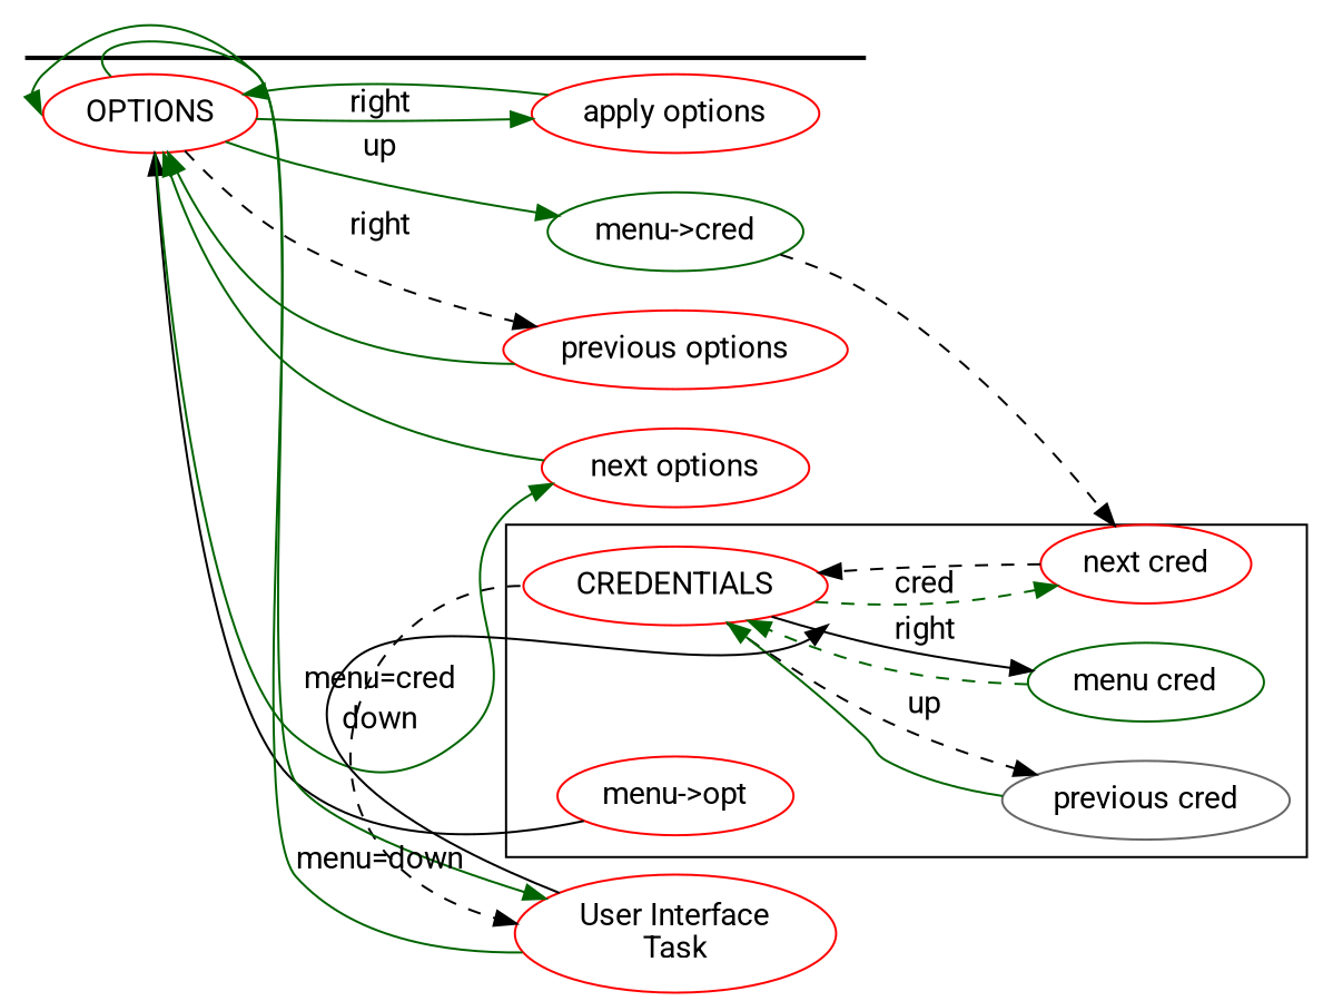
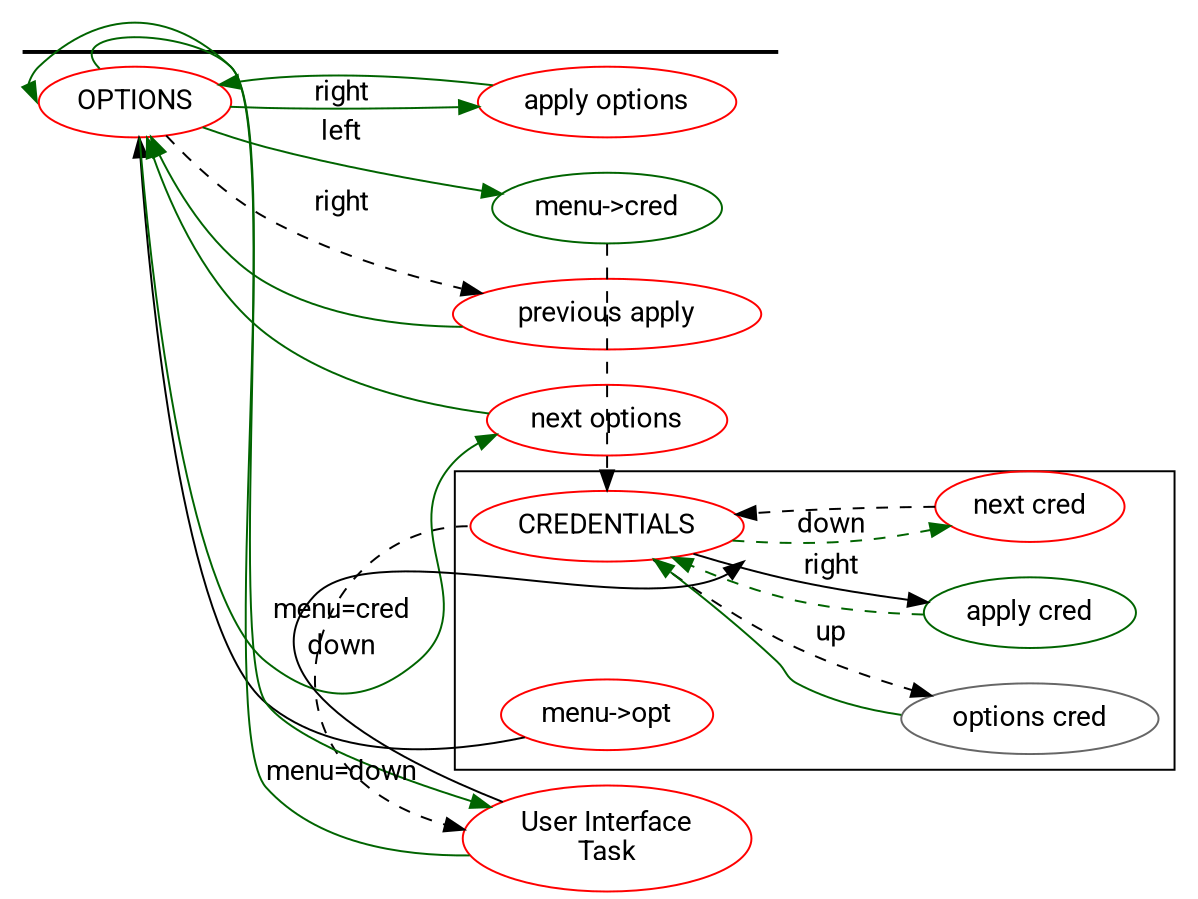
  digraph {
    fontname=Roboto
    rankdir=LR
    node [color=red fontname=Roboto]
    edge [color=darkgreen fontname=Roboto style=solid]
    n1 [label=CREDENTIALS]
-   n2 [color=gray40 label="previous cred"]
+   n2 [color=gray40 label="options cred"]
    n3 [label="next cred"]
-   n4 [color=darkgreen label="menu cred"]
+   n4 [color=darkgreen label="apply cred"]
    n5 [label="menu->opt"]
    n6 [label=OPTIONS]
-   n7 [label="previous options"]
+   n7 [label="previous apply"]
    n8 [label="next options"]
    n9 [label="apply options"]
    n10 [color=darkgreen label="menu->cred"]
    n11 [label="User Interface\nTask"]
    subgraph cluster_1 {
      n1
      n2
      n3
      n4
      n5
    }
    subgraph cluster_2 {
      n6
      n7
      n8
      n9
      n10
    }
    n1 -> n2 [color=black label=up style=dashed]
-   n1 -> n3 [label=cred style=dashed]
+   n1 -> n3 [label=down style=dashed]
    n1 -> n4 [color=black label=right]
    n1 -> n11 [color=black style=dashed tailport=w]
    n2 -> n1
    n3 -> n1 [color=black style=dashed]
    n4 -> n1 [style=dashed]
    n5 -> n6 [color=black]
    n6 -> n7 [color=black label=right style=dashed]
    n6 -> n8 [label=down]
    n6 -> n9 [label=right]
-   n6 -> n10 [label=up]
+   n6 -> n10 [label=left]
    n6 -> n11 [tailport=nw]
    n7 -> n6
    n8 -> n6
    n9 -> n6
-   n10 -> n3 [color=black style=dashed]
+   n10 -> n1 [color=black style=dashed]
    n11 -> n1 [color=black headport=sw label="menu=cred"]
    n11 -> n6 [headport=w label="menu=down"]
  }
